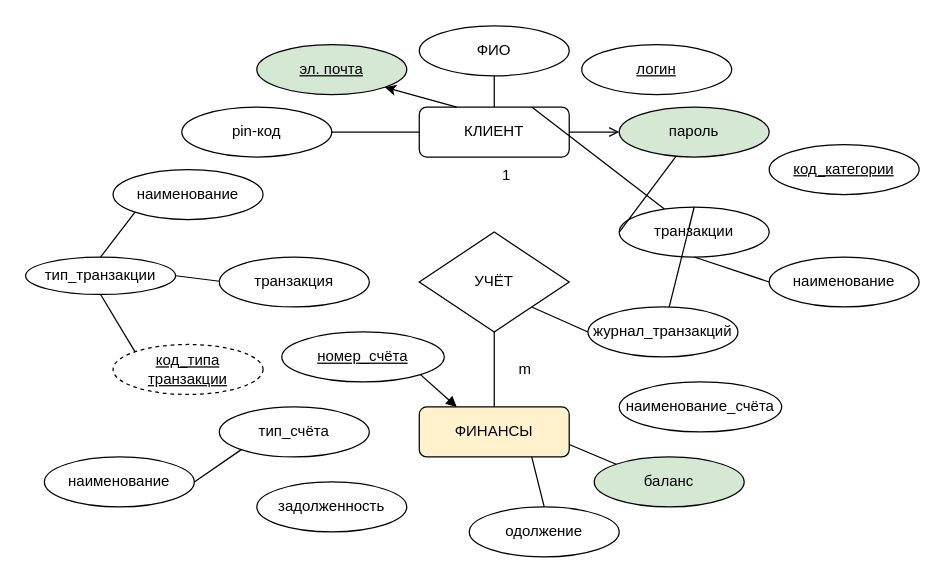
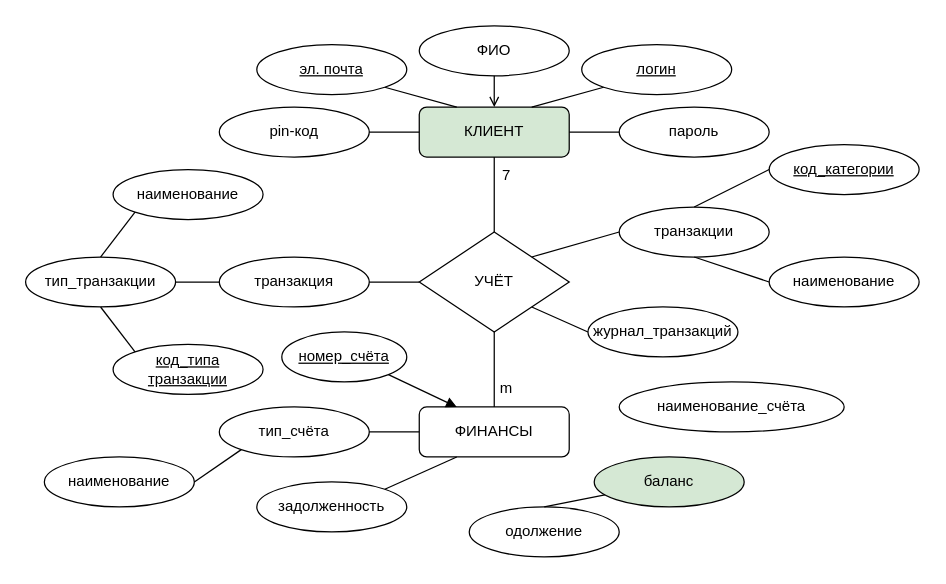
  <mxCell id="0" />
  <mxCell id="1" parent="0" />
- <mxCell id="2" value="КЛИЕНТ" style="rounded=1;whiteSpace=wrap;html=1;" vertex="1" parent="1"><mxGeometry x="335" y="85" width="120" height="40" as="geometry" /></mxCell>
+ <mxCell id="2" value="КЛИЕНТ" style="rounded=1;whiteSpace=wrap;html=1;fillColor=#d5e8d4;" vertex="1" parent="1"><mxGeometry x="335" y="85" width="120" height="40" as="geometry" /></mxCell>
  <mxCell id="3" value="УЧЁТ" style="rhombus;whiteSpace=wrap;html=1;" vertex="1" parent="1"><mxGeometry x="335" y="185" width="120" height="80" as="geometry" /></mxCell>
- <mxCell id="4" value="ФИНАНСЫ" style="rounded=1;whiteSpace=wrap;html=1;fillColor=#fff2cc;" vertex="1" parent="1"><mxGeometry x="335" y="325" width="120" height="40" as="geometry" /></mxCell>
+ <mxCell id="4" value="ФИНАНСЫ" style="rounded=1;whiteSpace=wrap;html=1;" vertex="1" parent="1"><mxGeometry x="335" y="325" width="120" height="40" as="geometry" /></mxCell>
+ <mxCell id="5" value="" style="endArrow=none;html=1;rounded=0;entryX=0.5;entryY=1;entryDx=0;entryDy=0;exitX=0.5;exitY=0;exitDx=0;exitDy=0;" edge="1" parent="1" source="3" target="2"><mxGeometry width="50" height="50" relative="1" as="geometry"><mxPoint x="315" y="195" as="sourcePoint" /><mxPoint x="365" y="145" as="targetPoint" /></mxGeometry></mxCell>
  <mxCell id="6" value="" style="endArrow=none;html=1;rounded=0;exitX=0.5;exitY=1;exitDx=0;exitDy=0;entryX=0.5;entryY=0;entryDx=0;entryDy=0;" edge="1" parent="1" source="3" target="4"><mxGeometry width="50" height="50" relative="1" as="geometry"><mxPoint x="525" y="345" as="sourcePoint" /><mxPoint x="575" y="295" as="targetPoint" /></mxGeometry></mxCell>
  <mxCell id="7" value="&lt;u&gt;логин&lt;/u&gt;" style="ellipse;whiteSpace=wrap;html=1;" vertex="1" parent="1"><mxGeometry x="465" y="35" width="120" height="40" as="geometry" /></mxCell>
- <mxCell id="8" value="пароль" style="ellipse;whiteSpace=wrap;html=1;fillColor=#d5e8d4;" vertex="1" parent="1"><mxGeometry x="495" y="85" width="120" height="40" as="geometry" /></mxCell>
+ <mxCell id="8" value="пароль" style="ellipse;whiteSpace=wrap;html=1;" vertex="1" parent="1"><mxGeometry x="495" y="85" width="120" height="40" as="geometry" /></mxCell>
  <mxCell id="9" value="ФИО" style="ellipse;whiteSpace=wrap;html=1;" vertex="1" parent="1"><mxGeometry x="335" y="20" width="120" height="40" as="geometry" /></mxCell>
- <mxCell id="10" value="&lt;u&gt;эл. почта&lt;/u&gt;" style="ellipse;whiteSpace=wrap;html=1;fillColor=#d5e8d4;" vertex="1" parent="1"><mxGeometry x="205" y="35" width="120" height="40" as="geometry" /></mxCell>
- <mxCell id="11" value="pin-код" style="ellipse;whiteSpace=wrap;html=1;" vertex="1" parent="1"><mxGeometry x="145" y="85" width="120" height="40" as="geometry" /></mxCell>
- <mxCell id="12" value="" style="endArrow=open;html=1;rounded=0;entryX=0;entryY=0.5;entryDx=0;entryDy=0;exitX=1;exitY=0.5;exitDx=0;exitDy=0;" edge="1" parent="1" source="2" target="8"><mxGeometry width="50" height="50" relative="1" as="geometry"><mxPoint x="525" y="235" as="sourcePoint" /><mxPoint x="575" y="185" as="targetPoint" /></mxGeometry></mxCell>
- <mxCell id="13" value="" style="endArrow=none;html=1;rounded=0;exitX=0.75;exitY=0;exitDx=0;exitDy=0;" edge="1" parent="1" source="2" target="32"><mxGeometry width="50" height="50" relative="1" as="geometry"><mxPoint x="525" y="235" as="sourcePoint" /><mxPoint x="575" y="185" as="targetPoint" /></mxGeometry></mxCell>
- <mxCell id="14" value="" style="endArrow=none;html=1;rounded=0;exitX=0.5;exitY=1;exitDx=0;exitDy=0;entryX=0.5;entryY=0;entryDx=0;entryDy=0;" edge="1" parent="1" source="9" target="2"><mxGeometry width="50" height="50" relative="1" as="geometry"><mxPoint x="525" y="235" as="sourcePoint" /><mxPoint x="575" y="185" as="targetPoint" /></mxGeometry></mxCell>
- <mxCell id="15" value="" style="endArrow=classic;html=1;rounded=0;entryX=1;entryY=1;entryDx=0;entryDy=0;exitX=0.25;exitY=0;exitDx=0;exitDy=0;" edge="1" parent="1" source="2" target="10"><mxGeometry width="50" height="50" relative="1" as="geometry"><mxPoint x="525" y="235" as="sourcePoint" /><mxPoint x="575" y="185" as="targetPoint" /></mxGeometry></mxCell>
+ <mxCell id="10" value="&lt;u&gt;эл. почта&lt;/u&gt;" style="ellipse;whiteSpace=wrap;html=1;" vertex="1" parent="1"><mxGeometry x="205" y="35" width="120" height="40" as="geometry" /></mxCell>
+ <mxCell id="11" value="pin-код" style="ellipse;whiteSpace=wrap;html=1;" vertex="1" parent="1"><mxGeometry x="175" y="85" width="120" height="40" as="geometry" /></mxCell>
+ <mxCell id="12" value="" style="endArrow=none;html=1;rounded=0;entryX=0;entryY=0.5;entryDx=0;entryDy=0;exitX=1;exitY=0.5;exitDx=0;exitDy=0;" edge="1" parent="1" source="2" target="8"><mxGeometry width="50" height="50" relative="1" as="geometry"><mxPoint x="525" y="235" as="sourcePoint" /><mxPoint x="575" y="185" as="targetPoint" /></mxGeometry></mxCell>
+ <mxCell id="13" value="" style="endArrow=none;html=1;rounded=0;entryX=0;entryY=1;entryDx=0;entryDy=0;exitX=0.75;exitY=0;exitDx=0;exitDy=0;" edge="1" parent="1" source="2" target="7"><mxGeometry width="50" height="50" relative="1" as="geometry"><mxPoint x="525" y="235" as="sourcePoint" /><mxPoint x="575" y="185" as="targetPoint" /></mxGeometry></mxCell>
+ <mxCell id="14" value="" style="endArrow=open;html=1;rounded=0;exitX=0.5;exitY=1;exitDx=0;exitDy=0;entryX=0.5;entryY=0;entryDx=0;entryDy=0;" edge="1" parent="1" source="9" target="2"><mxGeometry width="50" height="50" relative="1" as="geometry"><mxPoint x="525" y="235" as="sourcePoint" /><mxPoint x="575" y="185" as="targetPoint" /></mxGeometry></mxCell>
+ <mxCell id="15" value="" style="endArrow=none;html=1;rounded=0;entryX=1;entryY=1;entryDx=0;entryDy=0;exitX=0.25;exitY=0;exitDx=0;exitDy=0;" edge="1" parent="1" source="2" target="10"><mxGeometry width="50" height="50" relative="1" as="geometry"><mxPoint x="525" y="235" as="sourcePoint" /><mxPoint x="575" y="185" as="targetPoint" /></mxGeometry></mxCell>
  <mxCell id="16" value="" style="endArrow=none;html=1;rounded=0;exitX=1;exitY=0.5;exitDx=0;exitDy=0;entryX=0;entryY=0.5;entryDx=0;entryDy=0;" edge="1" parent="1" source="11" target="2"><mxGeometry width="50" height="50" relative="1" as="geometry"><mxPoint x="525" y="235" as="sourcePoint" /><mxPoint x="575" y="185" as="targetPoint" /></mxGeometry></mxCell>
- <mxCell id="17" value="&lt;u&gt;номер_счёта&lt;/u&gt;" style="ellipse;whiteSpace=wrap;html=1;" vertex="1" parent="1"><mxGeometry x="225" y="265" width="130" height="40" as="geometry" /></mxCell>
- <mxCell id="18" value="наименование_счёта" style="ellipse;whiteSpace=wrap;html=1;" vertex="1" parent="1"><mxGeometry x="495" y="305" width="130" height="40" as="geometry" /></mxCell>
+ <mxCell id="17" value="&lt;u&gt;номер_счёта&lt;/u&gt;" style="ellipse;whiteSpace=wrap;html=1;" vertex="1" parent="1"><mxGeometry x="225" y="265" width="100" height="40" as="geometry" /></mxCell>
+ <mxCell id="18" value="наименование_счёта" style="ellipse;whiteSpace=wrap;html=1;" vertex="1" parent="1"><mxGeometry x="495" y="305" width="180" height="40" as="geometry" /></mxCell>
  <mxCell id="19" value="баланс" style="ellipse;whiteSpace=wrap;html=1;fillColor=#d5e8d4;" vertex="1" parent="1"><mxGeometry x="475" y="365" width="120" height="40" as="geometry" /></mxCell>
  <mxCell id="20" value="тип_счёта" style="ellipse;whiteSpace=wrap;html=1;" vertex="1" parent="1"><mxGeometry x="175" y="325" width="120" height="40" as="geometry" /></mxCell>
- <mxCell id="21" value="тип_транзакции" style="ellipse;whiteSpace=wrap;html=1;" vertex="1" parent="1"><mxGeometry x="20" y="205" width="120" height="30" as="geometry" /></mxCell>
+ <mxCell id="21" value="тип_транзакции" style="ellipse;whiteSpace=wrap;html=1;" vertex="1" parent="1"><mxGeometry x="20" y="205" width="120" height="40" as="geometry" /></mxCell>
  <mxCell id="22" value="" style="endArrow=block;html=1;rounded=0;exitX=1;exitY=1;exitDx=0;exitDy=0;entryX=0.25;entryY=0;entryDx=0;entryDy=0;" edge="1" parent="1" source="17" target="4"><mxGeometry width="50" height="50" relative="1" as="geometry"><mxPoint x="415" y="275" as="sourcePoint" /><mxPoint x="465" y="225" as="targetPoint" /></mxGeometry></mxCell>
  <mxCell id="23" value="наименование" style="ellipse;whiteSpace=wrap;html=1;" vertex="1" parent="1"><mxGeometry x="90" y="135" width="120" height="40" as="geometry" /></mxCell>
  <mxCell id="24" value="" style="endArrow=none;html=1;rounded=0;entryX=1;entryY=0.5;entryDx=0;entryDy=0;exitX=0;exitY=0.5;exitDx=0;exitDy=0;" edge="1" parent="1" target="21"><mxGeometry width="50" height="50" relative="1" as="geometry"><mxPoint x="180" y="225" as="sourcePoint" /><mxPoint x="310" y="225" as="targetPoint" /></mxGeometry></mxCell>
  <mxCell id="25" value="" style="endArrow=none;html=1;rounded=0;entryX=0;entryY=1;entryDx=0;entryDy=0;exitX=0.5;exitY=0;exitDx=0;exitDy=0;" edge="1" parent="1" source="21" target="23"><mxGeometry width="50" height="50" relative="1" as="geometry"><mxPoint x="190" y="235" as="sourcePoint" /><mxPoint x="150" y="235" as="targetPoint" /></mxGeometry></mxCell>
- <mxCell id="27" value="" style="endArrow=none;html=1;rounded=0;entryX=0;entryY=0;entryDx=0;entryDy=0;exitX=1;exitY=0.75;exitDx=0;exitDy=0;" edge="1" parent="1" source="4" target="19"><mxGeometry width="50" height="50" relative="1" as="geometry"><mxPoint x="415" y="275" as="sourcePoint" /><mxPoint x="465" y="225" as="targetPoint" /></mxGeometry></mxCell>
- <mxCell id="28" value="&lt;u&gt;код_типа&lt;br&gt;транзакции&lt;/u&gt;" style="ellipse;whiteSpace=wrap;html=1;dashed=1;" vertex="1" parent="1"><mxGeometry x="90" y="275" width="120" height="40" as="geometry" /></mxCell>
+ <mxCell id="26" value="" style="endArrow=none;html=1;rounded=0;entryX=1;entryY=0.5;entryDx=0;entryDy=0;exitX=0;exitY=0.5;exitDx=0;exitDy=0;" edge="1" parent="1" source="4" target="20"><mxGeometry width="50" height="50" relative="1" as="geometry"><mxPoint x="415" y="355" as="sourcePoint" /><mxPoint x="465" y="305" as="targetPoint" /></mxGeometry></mxCell>
+ <mxCell id="28" value="&lt;u&gt;код_типа&lt;br&gt;транзакции&lt;/u&gt;" style="ellipse;whiteSpace=wrap;html=1;" vertex="1" parent="1"><mxGeometry x="90" y="275" width="120" height="40" as="geometry" /></mxCell>
  <mxCell id="29" value="" style="endArrow=none;html=1;rounded=0;entryX=0.5;entryY=1;entryDx=0;entryDy=0;exitX=0;exitY=0;exitDx=0;exitDy=0;" edge="1" parent="1" source="28" target="21"><mxGeometry width="50" height="50" relative="1" as="geometry"><mxPoint x="260" y="275" as="sourcePoint" /><mxPoint x="310" y="225" as="targetPoint" /></mxGeometry></mxCell>
- <mxCell id="30" value="1" style="text;html=1;strokeColor=none;fillColor=none;align=center;verticalAlign=middle;whiteSpace=wrap;rounded=0;" vertex="1" parent="1"><mxGeometry x="395" y="125" width="20" height="30" as="geometry" /></mxCell>
- <mxCell id="31" value="m" style="text;html=1;strokeColor=none;fillColor=none;align=center;verticalAlign=middle;whiteSpace=wrap;rounded=0;" vertex="1" parent="1"><mxGeometry x="410" y="280" width="20" height="30" as="geometry" /></mxCell>
+ <mxCell id="30" value="7" style="text;html=1;strokeColor=none;fillColor=none;align=center;verticalAlign=middle;whiteSpace=wrap;rounded=0;" vertex="1" parent="1"><mxGeometry x="395" y="125" width="20" height="30" as="geometry" /></mxCell>
+ <mxCell id="31" value="m" style="text;html=1;strokeColor=none;fillColor=none;align=center;verticalAlign=middle;whiteSpace=wrap;rounded=0;" vertex="1" parent="1"><mxGeometry x="395" y="295" width="20" height="30" as="geometry" /></mxCell>
  <mxCell id="32" value="транзакции" style="ellipse;whiteSpace=wrap;html=1;" vertex="1" parent="1"><mxGeometry x="495" y="165" width="120" height="40" as="geometry" /></mxCell>
- <mxCell id="33" value="" style="endArrow=none;html=1;rounded=0;exitX=0;exitY=0.5;exitDx=0;exitDy=0;" edge="1" parent="1" source="32" target="8"><mxGeometry width="50" height="50" relative="1" as="geometry"><mxPoint x="495" y="255" as="sourcePoint" /><mxPoint x="545" y="205" as="targetPoint" /></mxGeometry></mxCell>
+ <mxCell id="33" value="" style="endArrow=none;html=1;rounded=0;entryX=1;entryY=0;entryDx=0;entryDy=0;exitX=0;exitY=0.5;exitDx=0;exitDy=0;" edge="1" parent="1" source="32" target="3"><mxGeometry width="50" height="50" relative="1" as="geometry"><mxPoint x="495" y="255" as="sourcePoint" /><mxPoint x="545" y="205" as="targetPoint" /></mxGeometry></mxCell>
  <mxCell id="34" value="&lt;u&gt;код_категории&lt;/u&gt;" style="ellipse;whiteSpace=wrap;html=1;" vertex="1" parent="1"><mxGeometry x="615" y="115" width="120" height="40" as="geometry" /></mxCell>
  <mxCell id="35" value="наименование" style="ellipse;whiteSpace=wrap;html=1;" vertex="1" parent="1"><mxGeometry x="615" y="205" width="120" height="40" as="geometry" /></mxCell>
- <mxCell id="36" value="" style="endArrow=none;html=1;rounded=0;exitX=0.5;exitY=0;exitDx=0;exitDy=0;" edge="1" parent="1" source="32" target="40"><mxGeometry width="50" height="50" relative="1" as="geometry"><mxPoint x="495" y="215" as="sourcePoint" /><mxPoint x="545" y="165" as="targetPoint" /></mxGeometry></mxCell>
+ <mxCell id="36" value="" style="endArrow=none;html=1;rounded=0;entryX=0;entryY=0.5;entryDx=0;entryDy=0;exitX=0.5;exitY=0;exitDx=0;exitDy=0;" edge="1" parent="1" source="32" target="34"><mxGeometry width="50" height="50" relative="1" as="geometry"><mxPoint x="495" y="215" as="sourcePoint" /><mxPoint x="545" y="165" as="targetPoint" /></mxGeometry></mxCell>
  <mxCell id="37" value="наименование" style="ellipse;whiteSpace=wrap;html=1;" vertex="1" parent="1"><mxGeometry x="35" y="365" width="120" height="40" as="geometry" /></mxCell>
  <mxCell id="38" value="" style="endArrow=none;html=1;rounded=0;entryX=0;entryY=1;entryDx=0;entryDy=0;exitX=1;exitY=0.5;exitDx=0;exitDy=0;" edge="1" parent="1" source="37" target="20"><mxGeometry width="50" height="50" relative="1" as="geometry"><mxPoint x="495" y="405" as="sourcePoint" /><mxPoint x="545" y="355" as="targetPoint" /></mxGeometry></mxCell>
  <mxCell id="39" value="" style="endArrow=none;html=1;rounded=0;entryX=0;entryY=0.5;entryDx=0;entryDy=0;exitX=0.5;exitY=1;exitDx=0;exitDy=0;" edge="1" parent="1" source="32" target="35"><mxGeometry width="50" height="50" relative="1" as="geometry"><mxPoint x="495" y="295" as="sourcePoint" /><mxPoint x="545" y="245" as="targetPoint" /></mxGeometry></mxCell>
  <mxCell id="40" value="журнал_транзакций" style="ellipse;whiteSpace=wrap;html=1;" vertex="1" parent="1"><mxGeometry x="470" y="245" width="120" height="40" as="geometry" /></mxCell>
  <mxCell id="41" value="" style="endArrow=none;html=1;rounded=0;exitX=0;exitY=0.5;exitDx=0;exitDy=0;entryX=1;entryY=1;entryDx=0;entryDy=0;" edge="1" parent="1" source="40" target="3"><mxGeometry width="50" height="50" relative="1" as="geometry"><mxPoint x="405" y="255" as="sourcePoint" /><mxPoint x="455" y="205" as="targetPoint" /></mxGeometry></mxCell>
  <mxCell id="42" value="задолженность" style="ellipse;whiteSpace=wrap;html=1;" vertex="1" parent="1"><mxGeometry x="205" y="385" width="120" height="40" as="geometry" /></mxCell>
  <mxCell id="43" value="одолжение" style="ellipse;whiteSpace=wrap;html=1;" vertex="1" parent="1"><mxGeometry x="375" y="405" width="120" height="40" as="geometry" /></mxCell>
- <mxCell id="45" value="" style="endArrow=none;html=1;rounded=0;exitX=0.5;exitY=0;exitDx=0;exitDy=0;entryX=0.75;entryY=1;entryDx=0;entryDy=0;" edge="1" parent="1" source="43" target="4"><mxGeometry width="50" height="50" relative="1" as="geometry"><mxPoint x="405" y="345" as="sourcePoint" /><mxPoint x="455" y="295" as="targetPoint" /></mxGeometry></mxCell>
+ <mxCell id="44" value="" style="endArrow=none;html=1;rounded=0;exitX=1;exitY=0;exitDx=0;exitDy=0;entryX=0.25;entryY=1;entryDx=0;entryDy=0;" edge="1" parent="1" source="42" target="4"><mxGeometry width="50" height="50" relative="1" as="geometry"><mxPoint x="405" y="345" as="sourcePoint" /><mxPoint x="455" y="295" as="targetPoint" /></mxGeometry></mxCell>
+ <mxCell id="45" value="" style="endArrow=none;html=1;rounded=0;exitX=0.5;exitY=0;exitDx=0;exitDy=0;" edge="1" parent="1" source="43" target="19"><mxGeometry width="50" height="50" relative="1" as="geometry"><mxPoint x="405" y="345" as="sourcePoint" /><mxPoint x="455" y="295" as="targetPoint" /></mxGeometry></mxCell>
  <mxCell id="46" value="транзакция" style="ellipse;whiteSpace=wrap;html=1;" vertex="1" parent="1"><mxGeometry x="175" y="205" width="120" height="40" as="geometry" /></mxCell>
+ <mxCell id="47" value="" style="endArrow=none;html=1;rounded=0;entryX=0;entryY=0.5;entryDx=0;entryDy=0;exitX=1;exitY=0.5;exitDx=0;exitDy=0;" edge="1" parent="1" source="46" target="3"><mxGeometry width="50" height="50" relative="1" as="geometry"><mxPoint x="345" y="265" as="sourcePoint" /><mxPoint x="395" y="215" as="targetPoint" /></mxGeometry></mxCell>
